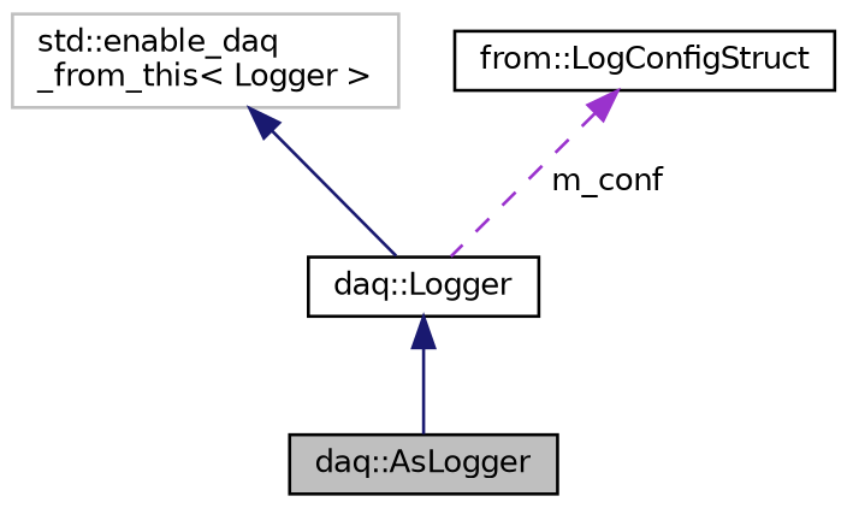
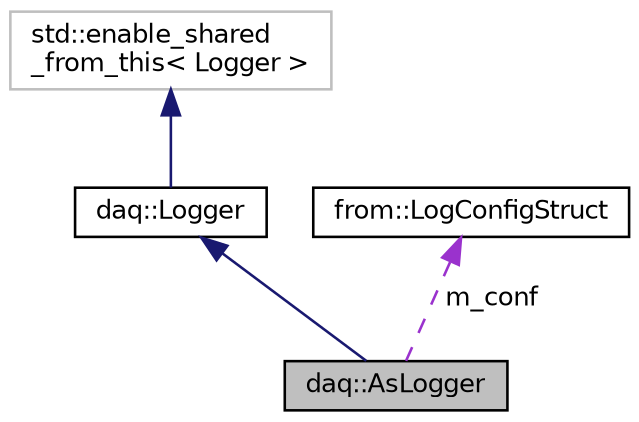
  digraph {
    node [color=black fillcolor=white fontname=Helvetica fontsize=10 shape=record style=filled]
    edge [color=midnightblue dir=back fontname=Helvetica fontsize=10 labelfontname=Helvetica labelfontsize=10 style=solid]
    n1 [fillcolor=grey75 fontcolor=black height=0.2 label="daq::AsLogger" width=0.4]
    n2 [height=0.2 label="daq::Logger" width=0.4]
-   n3 [color=grey75 height=0.2 label="std::enable_daq\l_from_this\< Logger \>" width=0.4]
+   n3 [color=grey75 height=0.2 label="std::enable_shared\l_from_this\< Logger \>" width=0.4]
    n4 [height=0.2 label="from::LogConfigStruct" width=0.4]
    n2 -> n1
    n3 -> n2
-   n4 -> n2 [color=darkorchid3 label=" m_conf" style=dashed]
+   n4 -> n1 [color=darkorchid3 label=" m_conf" style=dashed]
  }
